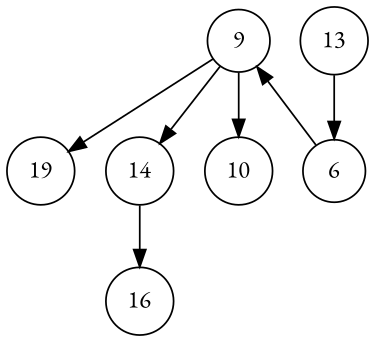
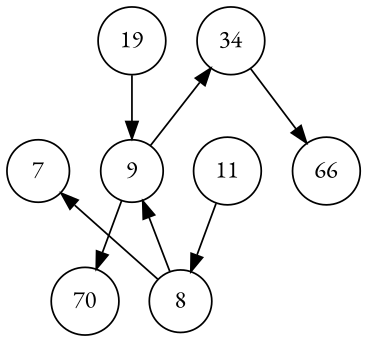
  digraph {
    fontname="EB Garamond"
    node [fontname="EB Garamond" shape=circle]
    edge [fontname="EB Garamond"]
    n1 [label=19]
-   n2 [label=14]
+   n2 [label=34]
+   n3 [label=7]
    n4 [label=9]
-   n5 [label=13]
-   n6 [label=16]
-   n7 [label=10]
-   n8 [label=6]
+   n5 [label=11]
+   n6 [label=66]
+   n7 [label=70]
+   n8 [label=8]
    subgraph sub_1 {
      rank=same
      n1
      n2
    }
    subgraph sub_2 {
      rank=same
+     n3
      n4
      n5
    }
    n1 -> n2 [style=invis]
    n2 -> n6
-   n4 -> n1
+   n3 -> n4 [style=invis]
+   n1 -> n4
    n4 -> n2
    n4 -> n5 [style=invis]
    n4 -> n7
    n5 -> n8
+   n8 -> n3
    n8 -> n4
  }
